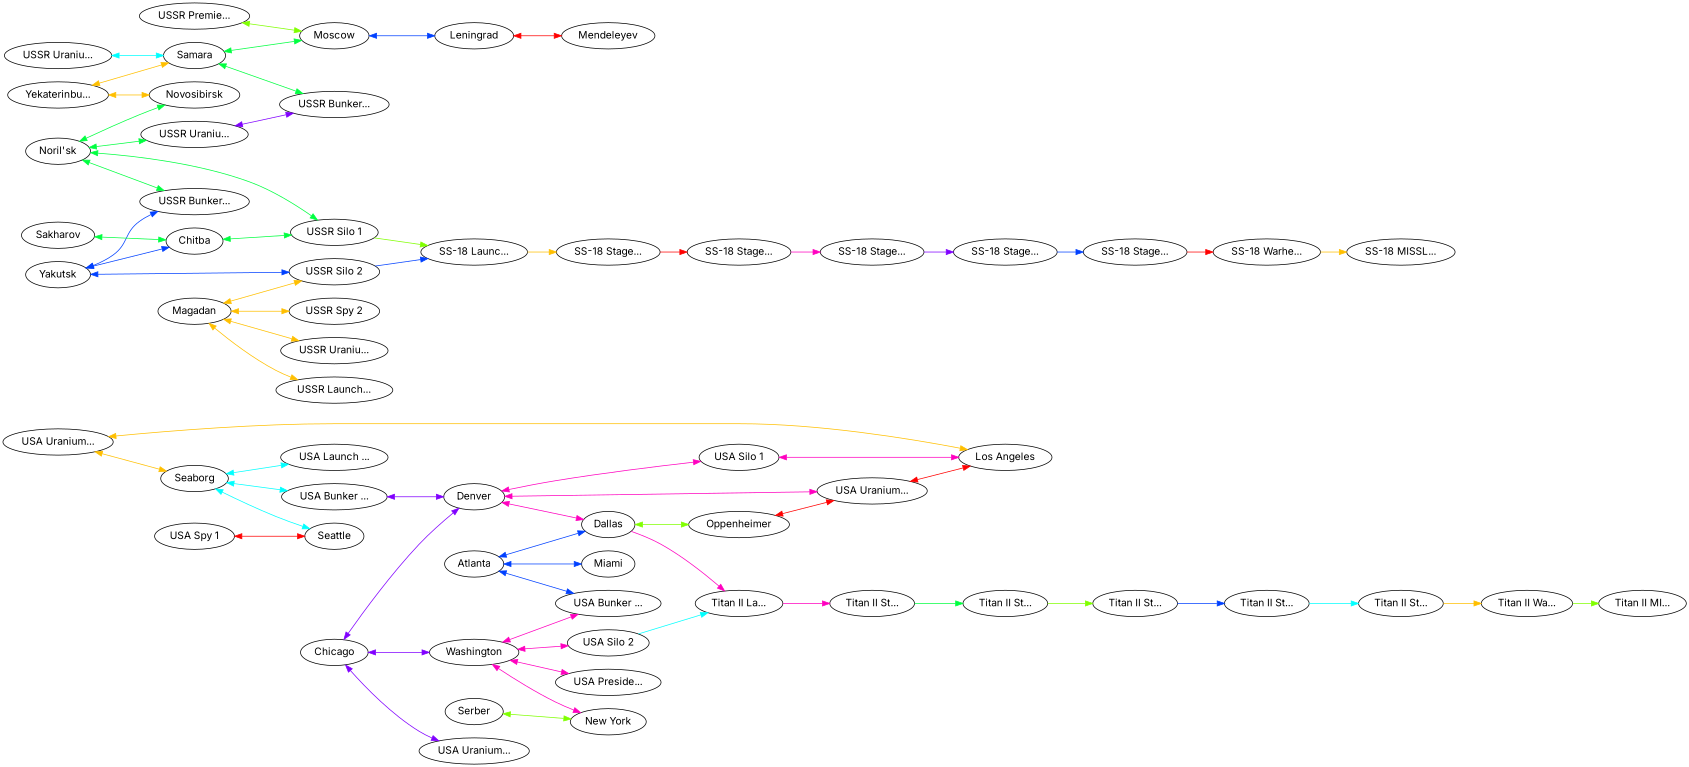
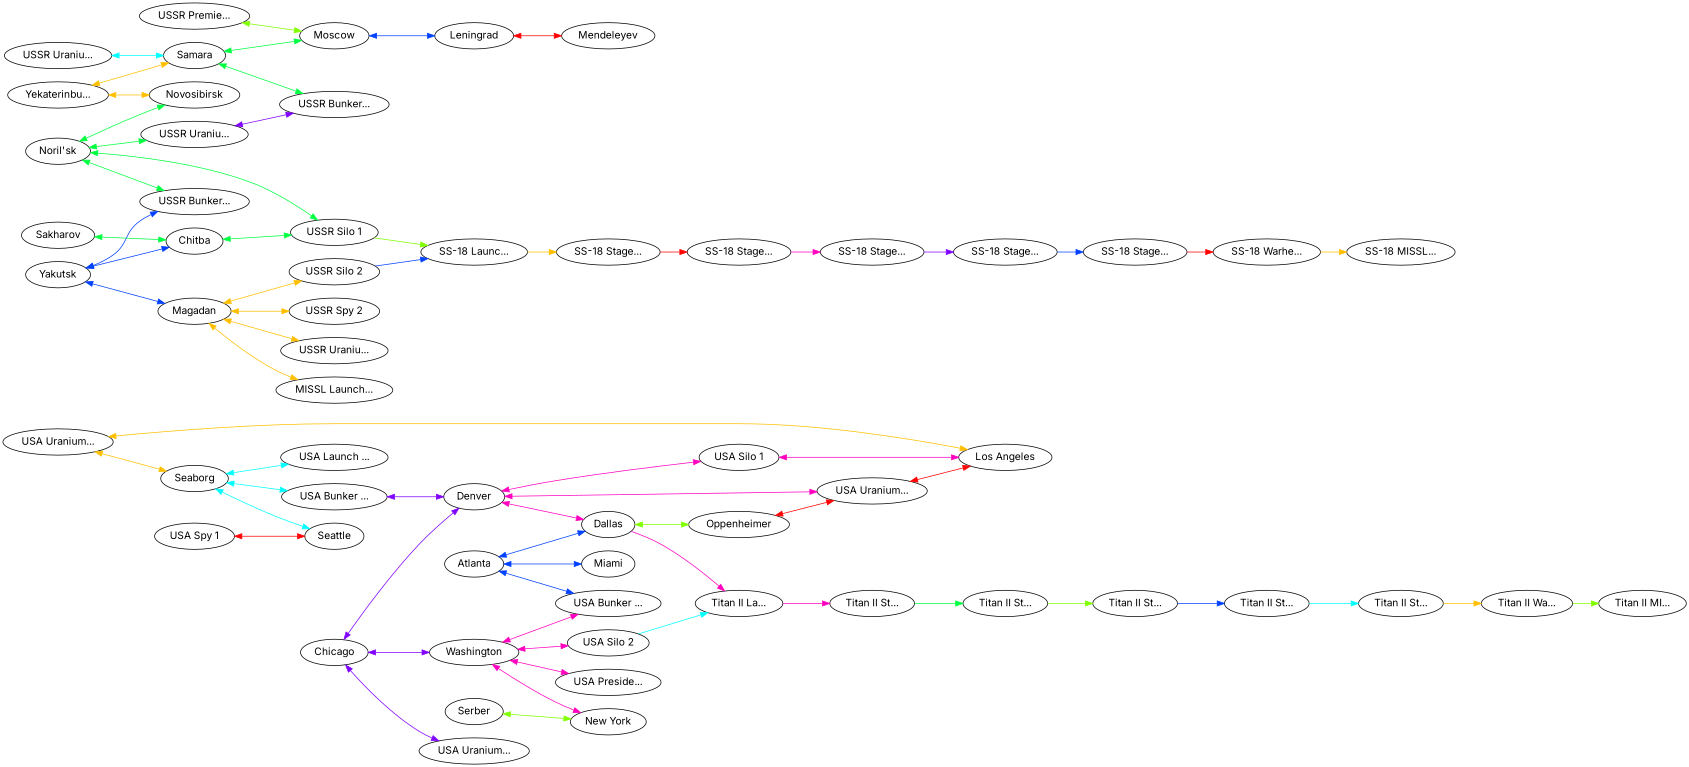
  graph {
    fontname=Inter
    rankdir=LR
    node [fontname=Inter]
    edge [color="0.875,1,1" dir=both fontname=Inter]
    n1 [label="USA Spy 1"]
    n2 [label=Seattle]
    n3 [label=Seaborg]
    n4 [label="USA Launch ..."]
    n5 [label="USA Bunker ..."]
    n6 [label=Denver]
    n7 [label="USA Uranium..."]
    n8 [label="Los Angeles"]
    n9 [label="USA Silo 1"]
    n10 [label="Titan II La..."]
    n11 [label="Titan II St..."]
    n12 [label="USA Silo 2"]
    n13 [label="USA Uranium..."]
    n14 [label=Dallas]
    n15 [label=Oppenheimer]
    n16 [label="USA Uranium..."]
    n17 [label=Chicago]
    n18 [label=Washington]
    n19 [label="USA Bunker ..."]
    n20 [label="USA Preside..."]
    n21 [label="New York"]
    n22 [label=Atlanta]
    n23 [label=Miami]
    n24 [label=Serber]
    n25 [label=Leningrad]
    n26 [label=Mendeleyev]
    n27 [label="USSR Premie..."]
    n28 [label=Moscow]
    n29 [label=Samara]
    n30 [label="USSR Bunker..."]
    n31 [label="USSR Silo 1"]
    n32 [label="SS-18 Launc..."]
    n33 [label="SS-18 Stage..."]
    n34 [label="USSR Silo 2"]
    n35 [label="USSR Uraniu..."]
    n36 [label="Yekaterinbu..."]
    n37 [label=Novosibirsk]
    n38 [label="USSR Uraniu..."]
    n39 [label="Noril'sk"]
    n40 [label="USSR Bunker..."]
    n41 [label=Chitba]
    n42 [label=Yakutsk]
    n43 [label=Magadan]
    n44 [label="USSR Spy 2"]
    n45 [label="USSR Uraniu..."]
-   n46 [label="USSR Launch..."]
+   n46 [label="MISSL Launch..."]
    n47 [label=Sakharov]
    n48 [label="Titan II St..."]
    n49 [label="Titan II St..."]
    n50 [label="Titan II St..."]
    n51 [label="Titan II St..."]
    n52 [label="Titan II Wa..."]
    n53 [label="Titan II MI..."]
    n54 [label="SS-18 Stage..."]
    n55 [label="SS-18 Stage..."]
    n56 [label="SS-18 Stage..."]
    n57 [label="SS-18 Stage..."]
    n58 [label="SS-18 Warhe..."]
    n59 [label="SS-18 MISSL..."]
    n1 -- n2 [color="1,1,1"]
    n3 -- n2 [color="0.5,1,1"]
    n3 -- n4 [color="0.5,1,1"]
    n3 -- n5 [color="0.5,1,1"]
    n5 -- n6 [color="0.75,1,1"]
    n6 -- n9
    n6 -- n13
    n6 -- n14
    n7 -- n3 [color="0.125,1,1"]
    n7 -- n8 [color="0.125,1,1"]
    n9 -- n8
    n10 -- n11 [dir=forward]
    n11 -- n48 [color="0.375,1,1" dir=forward]
    n12 -- n10 [color="0.5,1,1" dir=forward]
    n13 -- n8 [color="1,1,1"]
    n14 -- n10 [dir=forward]
    n14 -- n15 [color="0.25,1,1"]
    n15 -- n13 [color="1,1,1"]
    n17 -- n6 [color="0.75,1,1"]
    n17 -- n16 [color="0.75,1,1"]
    n17 -- n18 [color="0.75,1,1"]
    n18 -- n12
    n18 -- n19
    n18 -- n20
    n18 -- n21
    n22 -- n14 [color="0.625,1,1"]
    n22 -- n19 [color="0.625,1,1"]
    n22 -- n23 [color="0.625,1,1"]
    n24 -- n21 [color="0.25,1,1"]
    n25 -- n26 [color="1,1,1"]
    n27 -- n28 [color="0.25,1,1"]
    n28 -- n25 [color="0.625,1,1"]
    n29 -- n28 [color="0.375,1,1"]
    n29 -- n30 [color="0.375,1,1"]
    n31 -- n32 [color="0.25,1,1" dir=forward]
    n32 -- n33 [color="0.125,1,1" dir=forward]
    n33 -- n54 [color="1,1,1" dir=forward]
    n34 -- n32 [color="0.625,1,1" dir=forward]
    n35 -- n29 [color="0.5,1,1"]
    n36 -- n29 [color="0.125,1,1"]
    n36 -- n37 [color="0.125,1,1"]
    n38 -- n30 [color="0.75,1,1"]
    n39 -- n31 [color="0.375,1,1"]
    n39 -- n37 [color="0.375,1,1"]
    n39 -- n38 [color="0.375,1,1"]
    n39 -- n40 [color="0.375,1,1"]
    n41 -- n31 [color="0.375,1,1"]
    n42 -- n40 [color="0.625,1,1"]
    n42 -- n41 [color="0.625,1,1"]
-   n42 -- n34 [color="0.625,1,1"]
+   n42 -- n43 [color="0.625,1,1"]
    n43 -- n34 [color="0.125,1,1"]
    n43 -- n44 [color="0.125,1,1"]
    n43 -- n45 [color="0.125,1,1"]
    n43 -- n46 [color="0.125,1,1"]
    n47 -- n41 [color="0.375,1,1"]
    n48 -- n49 [color="0.25,1,1" dir=forward]
    n49 -- n50 [color="0.625,1,1" dir=forward]
    n50 -- n51 [color="0.5,1,1" dir=forward]
    n51 -- n52 [color="0.125,1,1" dir=forward]
    n52 -- n53 [color="0.25,1,1" dir=forward]
    n54 -- n55 [dir=forward]
    n55 -- n56 [color="0.75,1,1" dir=forward]
    n56 -- n57 [color="0.625,1,1" dir=forward]
    n57 -- n58 [color="1,1,1" dir=forward]
    n58 -- n59 [color="0.125,1,1" dir=forward]
  }
